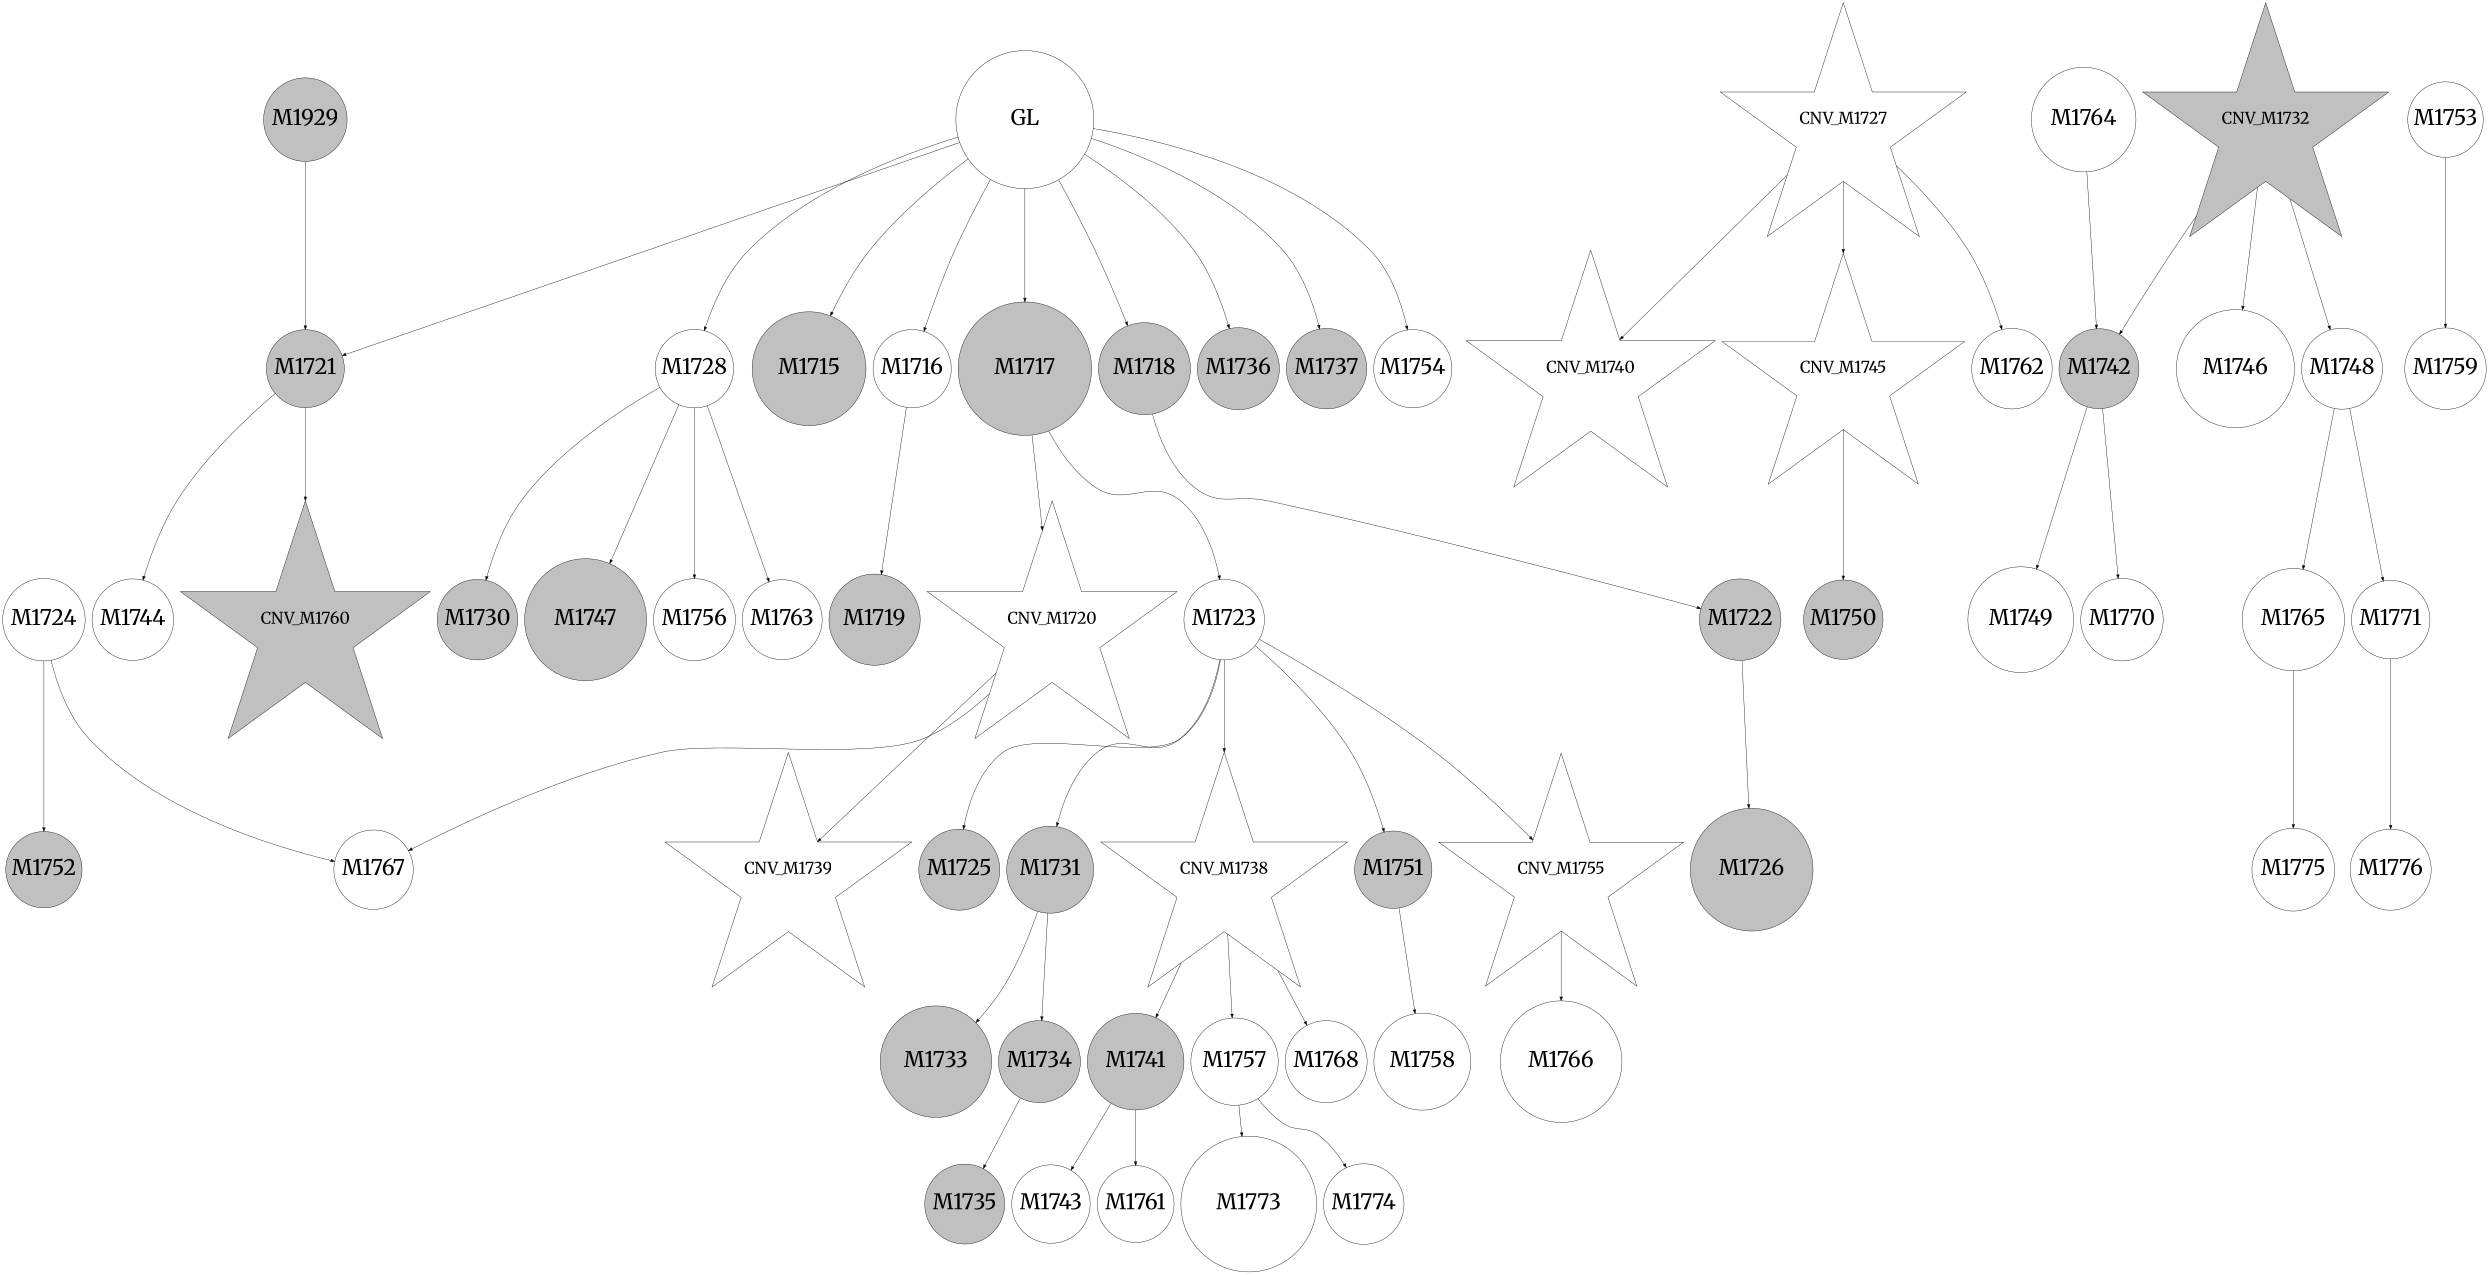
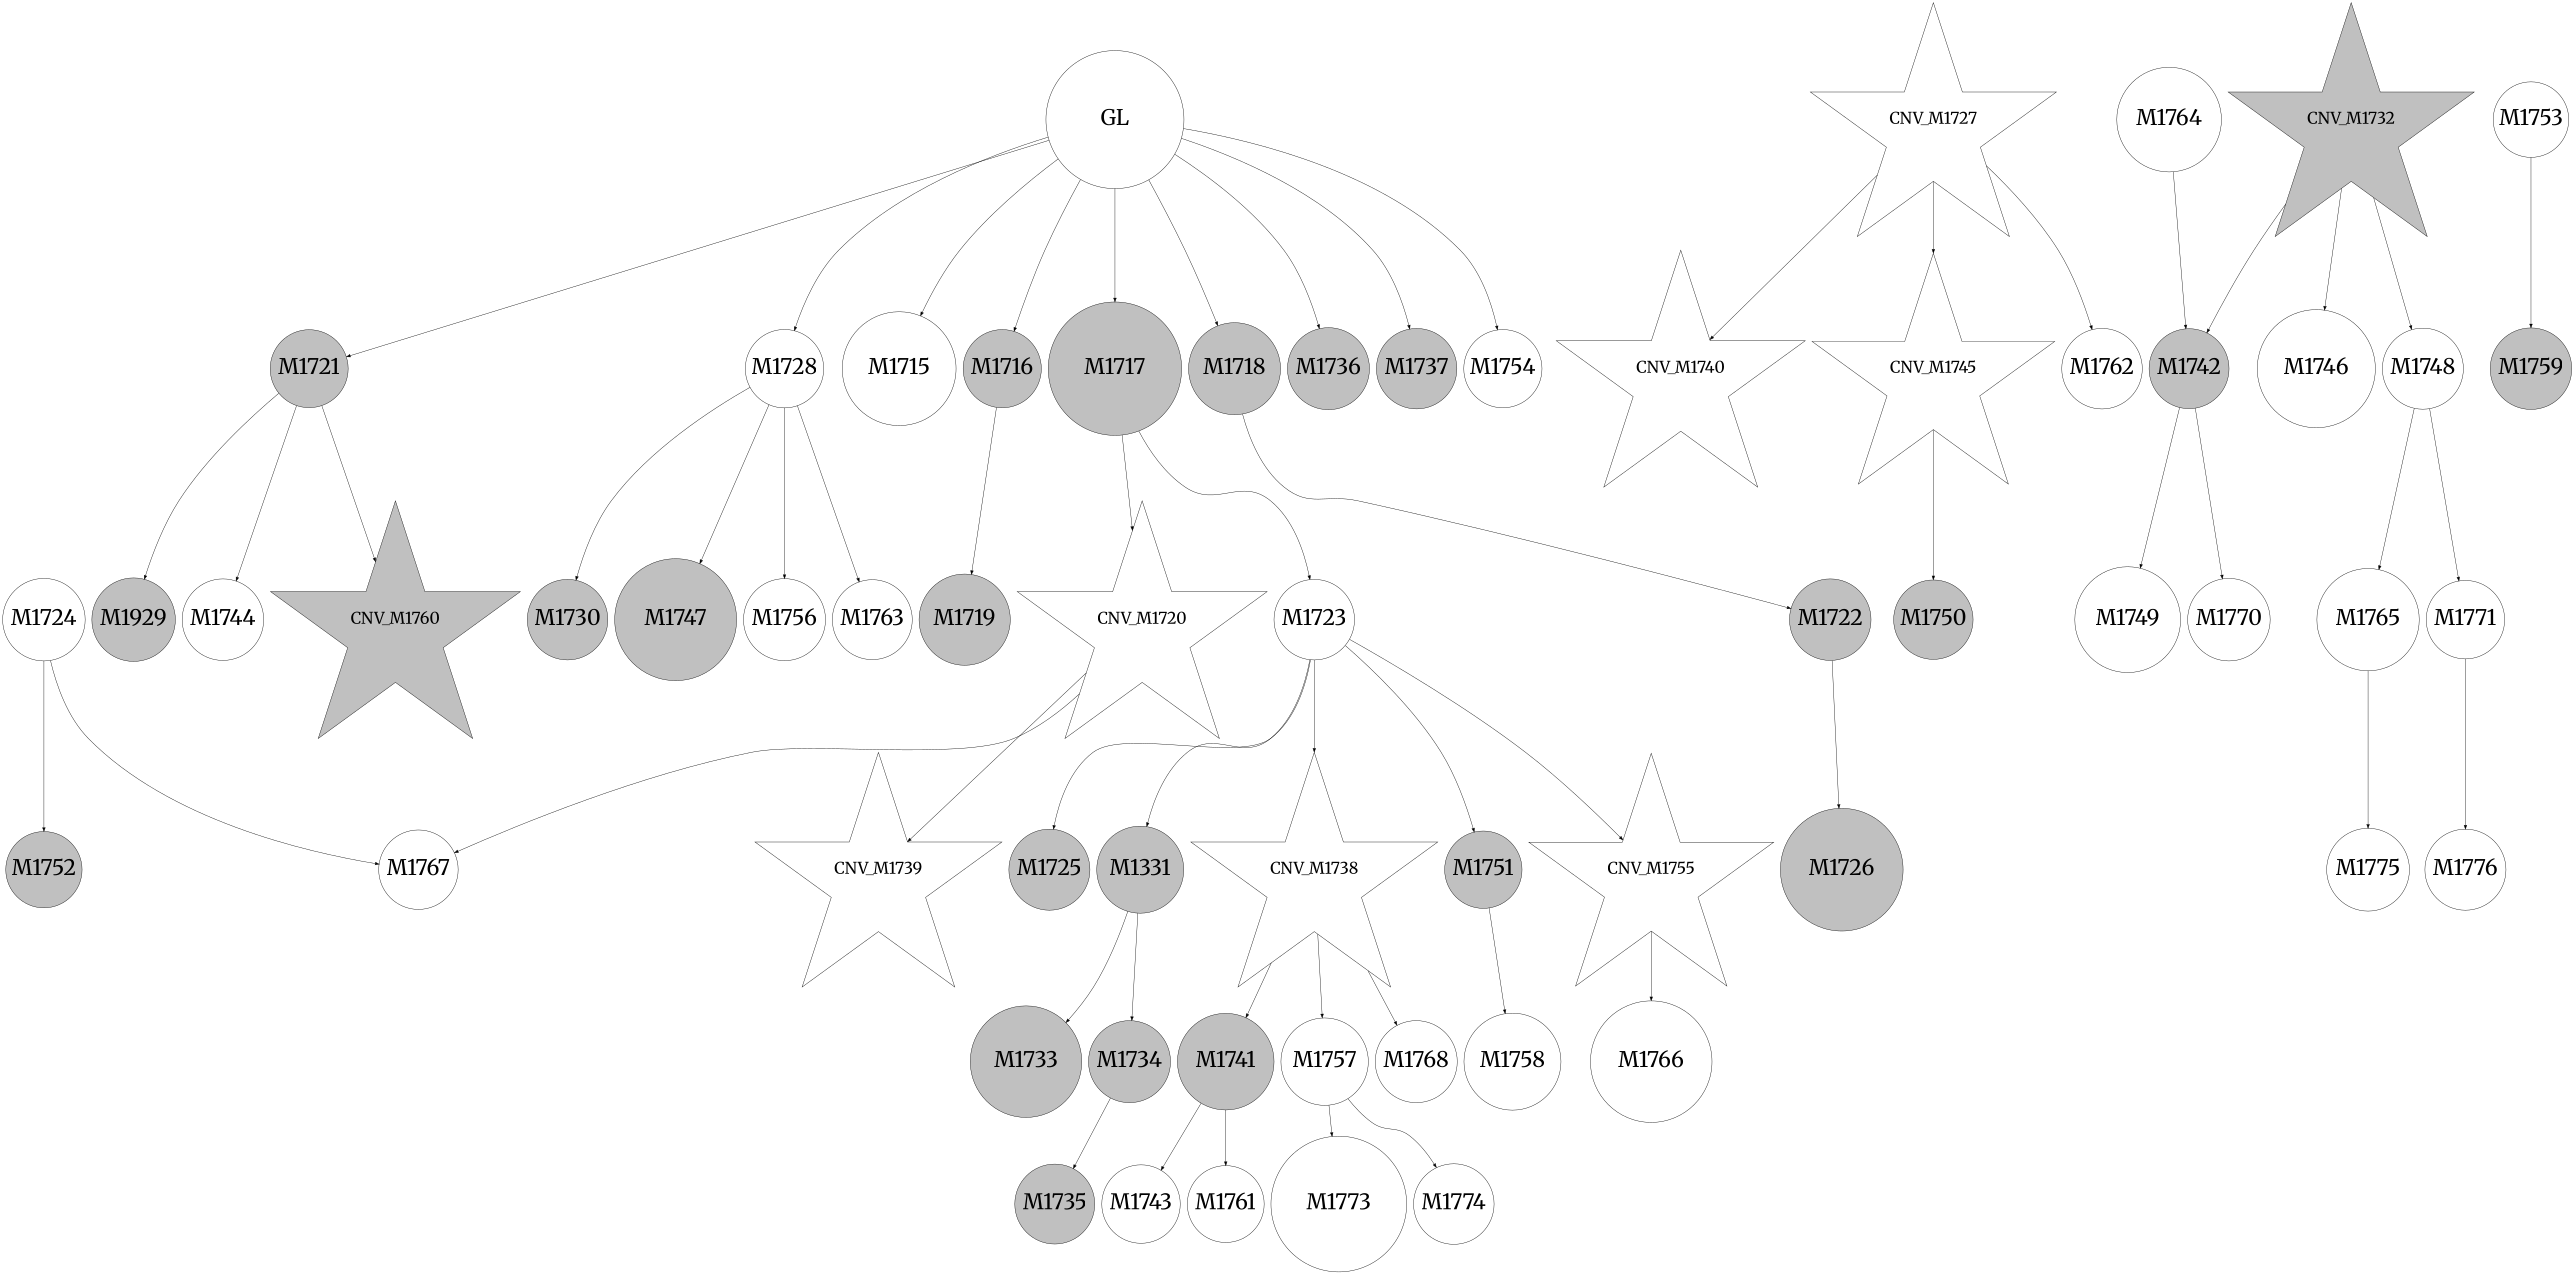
  digraph {
    fontname=Merriweather
    node [fillcolor=white fontname=Merriweather fontsize=56 shape=circle style=filled]
    edge [fontname=Merriweather]
    n1 [fontsize=42 label=CNV_M1720 shape=star]
    n2 [fontsize=42 label=CNV_M1739 shape=star]
    n3 [height=2 label=M1767 width=0.54]
    n4 [height=2 label=M1724 width=0.5]
    n5 [fillcolor=grey height=2 label=M1752 width=2.76]
    n6 [fillcolor=grey height=2 label=M1721 width=1.02]
    n7 [fillcolor=grey height=2 label=M1929 width=1.66]
    n8 [height=2 label=M1744 width=0.82]
    n9 [fillcolor=grey fontsize=42 label=CNV_M1760 shape=star]
    n10 [fillcolor=grey height=2 label=M1722 width=1.94]
    n11 [fillcolor=grey height=2 label=M1726 width=4.44]
    n12 [height=2 label=M1723 width=1.57]
    n13 [fillcolor=grey height=2 label=M1725 width=1.06]
-   n14 [fillcolor=grey height=2 label=M1731 width=3.15]
+   n14 [fillcolor=grey height=2 label=M1331 width=3.15]
    n15 [fontsize=42 label=CNV_M1738 shape=star]
    n16 [fillcolor=grey height=2 label=M1751 width=0.88]
    n17 [fontsize=42 label=CNV_M1755 shape=star]
    n18 [fillcolor=grey height=2 label=M1733 width=4.04]
    n19 [fillcolor=grey height=2 label=M1734 width=1.24]
    n20 [fillcolor=grey height=2 label=M1741 width=3.5]
    n21 [height=2 label=M1757 width=3.17]
    n22 [height=2 label=M1768 width=0.66]
    n23 [height=2 label=M1758 width=3.52]
    n24 [height=2 label=M1766 width=4.4]
    n25 [fillcolor=grey height=2 label=M1735 width=0.41]
    n26 [height=2 label=M1743 width=0.67]
    n27 [height=2 label=M1761 width=1.25]
    n28 [height=2 label=M1773 width=4.92]
    n29 [height=2 label=M1774 width=0.62]
    n30 [fontsize=42 label=CNV_M1727 shape=star]
    n31 [fontsize=42 label=CNV_M1740 shape=star]
    n32 [fontsize=42 label=CNV_M1745 shape=star]
    n33 [height=2 label=M1762 width=0.68]
    n34 [fillcolor=grey height=2 label=M1750 width=2.32]
    n35 [height=2 label=M1728 width=2.48]
    n36 [fillcolor=grey height=2 label=M1730 width=2.18]
    n37 [fillcolor=grey height=2 label=M1747 width=4.42]
    n38 [height=2 label=M1756 width=0.89]
    n39 [height=2 label=M1763 width=1.83]
    n40 [fillcolor=grey fontsize=42 label=CNV_M1732 shape=star]
    n41 [fillcolor=grey height=2 label=M1742 width=1.98]
    n42 [height=2 label=M1746 width=4.28]
    n43 [height=2 label=M1748 width=0.82]
    n44 [height=2 label=M1749 width=3.83]
    n45 [height=2 label=M1770 width=1.34]
    n46 [height=2 label=M1765 width=3.71]
    n47 [height=2 label=M1771 width=0.56]
    n48 [height=2 label=M1764 width=3.79]
    n49 [height=2 label=M1775 width=3]
    n50 [height=2 label=M1776 width=1.53]
    n51 [height=2 label=M1753 width=2.73]
-   n52 [height=2 label=M1759 width=0.07]
+   n52 [fillcolor=grey height=2 label=M1759 width=0.07]
    n53 [height=5 label=GL width=5 fillcolor="" shape="" style=""]
-   n54 [fillcolor=grey height=2 label=M1715 width=4.12]
-   n55 [height=2 label=M1716 width=2.84]
+   n54 [height=2 label=M1715 width=4.12]
+   n55 [fillcolor=grey height=2 label=M1716 width=2.84]
    n56 [fillcolor=grey height=2 label=M1717 width=4.83]
    n57 [fillcolor=grey height=2 label=M1718 width=3.34]
    n58 [fillcolor=grey height=2 label=M1736 width=0.37]
    n59 [fillcolor=grey height=2 label=M1737 width=1.65]
    n60 [height=2 label=M1754 width=2.83]
    n61 [fillcolor=grey height=2 label=M1719 width=3.31]
    n1 -> n2
    n1 -> n3
    n4 -> n3
    n4 -> n5
-   n7 -> n6
+   n6 -> n7
    n6 -> n8
    n6 -> n9
    n10 -> n11
    n12 -> n13
    n12 -> n14
    n12 -> n15
    n12 -> n16
    n12 -> n17
    n14 -> n18
    n14 -> n19
    n15 -> n20
    n15 -> n21
    n15 -> n22
    n16 -> n23
    n17 -> n24
    n19 -> n25
    n20 -> n26
    n20 -> n27
    n21 -> n28
    n21 -> n29
    n30 -> n31
    n30 -> n32
    n30 -> n33
    n32 -> n34
    n35 -> n36
    n35 -> n37
    n35 -> n38
    n35 -> n39
    n40 -> n41
    n40 -> n42
    n40 -> n43
    n41 -> n44
    n41 -> n45
    n43 -> n46
    n43 -> n47
    n46 -> n49
    n47 -> n50
    n48 -> n41
    n51 -> n52
    n53 -> n6
    n53 -> n35
    n53 -> n54
    n53 -> n55
    n53 -> n56
    n53 -> n57
    n53 -> n58
    n53 -> n59
    n53 -> n60
    n55 -> n61
    n56 -> n1
    n56 -> n12
    n57 -> n10
  }
